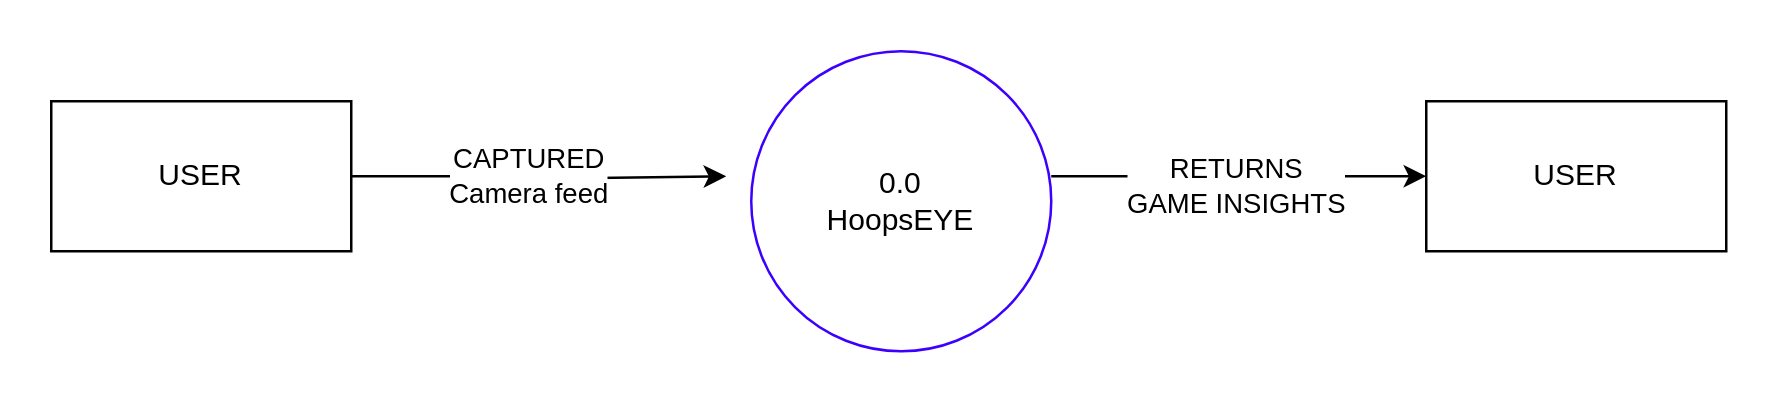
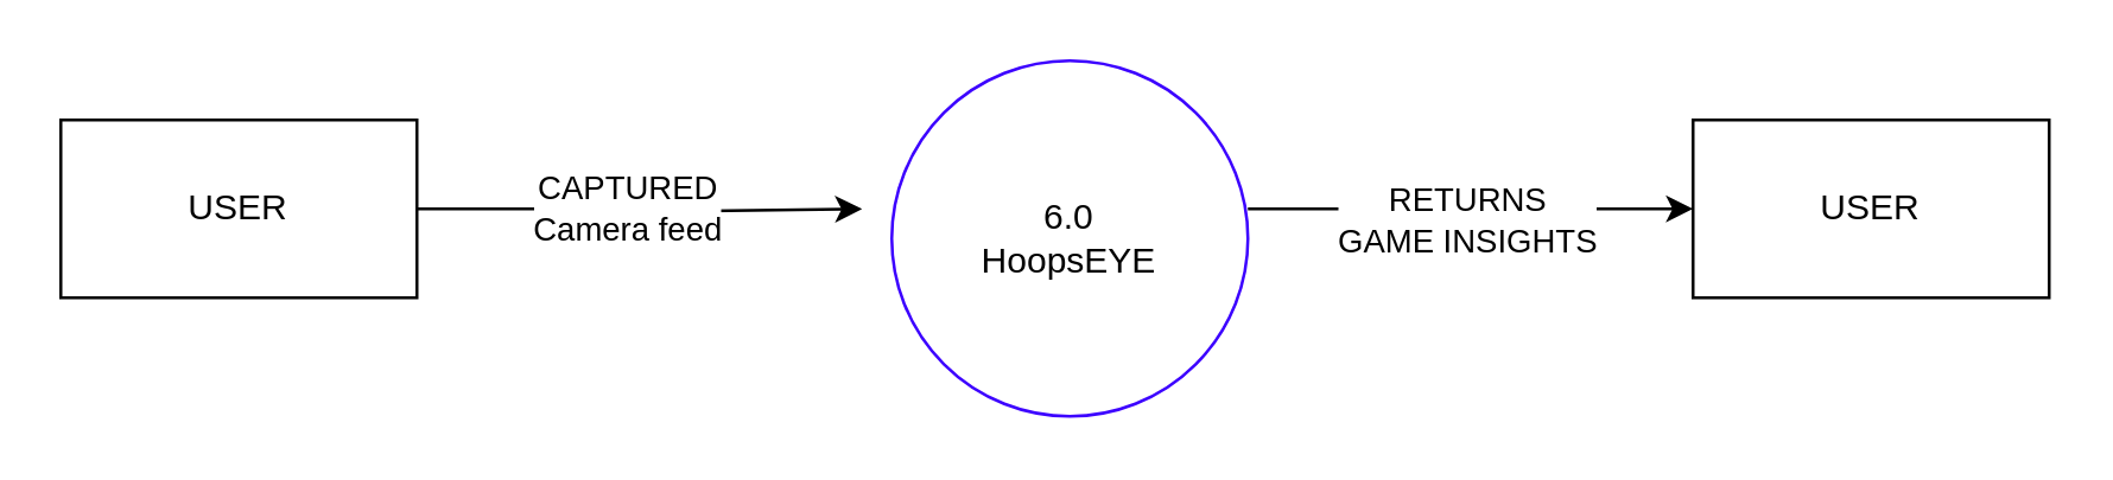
  <mxCell id="0" />
  <mxCell id="1" parent="0" />
  <mxCell id="2" style="edgeStyle=orthogonalEdgeStyle;rounded=0;orthogonalLoop=1;jettySize=auto;html=1;exitX=1;exitY=0.5;exitDx=0;exitDy=0;" parent="1" source="4" edge="1"><mxGeometry relative="1" as="geometry"><mxPoint x="290" y="70" as="targetPoint" /><Array as="points"><mxPoint x="215" y="70" /><mxPoint x="215" y="71" /></Array></mxGeometry></mxCell>
  <mxCell id="3" value="CAPTURED&lt;div&gt;Camera feed&lt;/div&gt;" style="edgeLabel;html=1;align=center;verticalAlign=middle;resizable=0;points=[];" parent="2" vertex="1" connectable="0"><mxGeometry x="-0.075" y="1" relative="1" as="geometry"><mxPoint as="offset" /></mxGeometry></mxCell>
  <mxCell id="4" value="USER" style="rounded=0;whiteSpace=wrap;html=1;" parent="1" vertex="1"><mxGeometry x="20" y="40" width="120" height="60" as="geometry" /></mxCell>
  <mxCell id="5" value="USER" style="rounded=0;whiteSpace=wrap;html=1;" parent="1" vertex="1"><mxGeometry x="570" y="40" width="120" height="60" as="geometry" /></mxCell>
- <mxCell id="6" value="0.0&lt;div&gt;HoopsEYE&lt;/div&gt;" style="ellipse;whiteSpace=wrap;html=1;aspect=fixed;strokeColor=#3C00FF;" parent="1" vertex="1"><mxGeometry x="300" y="20" width="120" height="120" as="geometry" /></mxCell>
+ <mxCell id="6" value="6.0&lt;div&gt;HoopsEYE&lt;/div&gt;" style="ellipse;whiteSpace=wrap;html=1;aspect=fixed;strokeColor=#3C00FF;" parent="1" vertex="1"><mxGeometry x="300" y="20" width="120" height="120" as="geometry" /></mxCell>
  <mxCell id="7" value="" style="endArrow=classic;html=1;rounded=0;entryX=0;entryY=0.5;entryDx=0;entryDy=0;exitX=1;exitY=0.417;exitDx=0;exitDy=0;exitPerimeter=0;" parent="1" source="6" target="5" edge="1"><mxGeometry width="50" height="50" relative="1" as="geometry"><mxPoint x="320" y="110" as="sourcePoint" /><mxPoint x="370" y="60" as="targetPoint" /><Array as="points" /></mxGeometry></mxCell>
  <mxCell id="8" value="RETURNS&lt;div&gt;GAME INSIGHTS&lt;/div&gt;" style="edgeLabel;html=1;align=center;verticalAlign=middle;resizable=0;points=[];" parent="7" vertex="1" connectable="0"><mxGeometry x="-0.029" y="-3" relative="1" as="geometry"><mxPoint as="offset" /></mxGeometry></mxCell>
